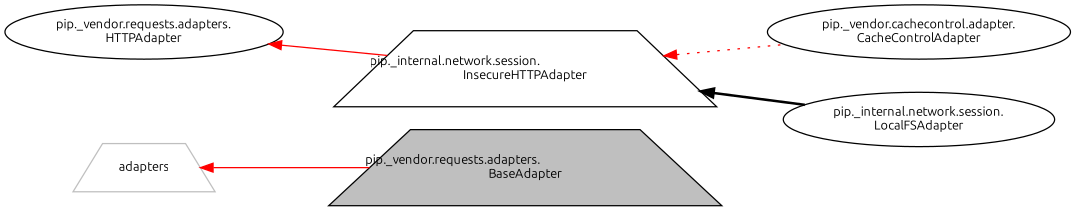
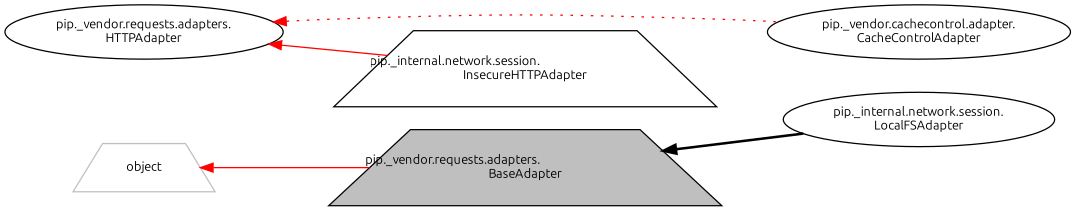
  digraph {
    fontname=Ubuntu
    rankdir=LR
    node [color=black fillcolor=white fontname=Ubuntu fontsize=10 shape=trapezium style=filled]
    edge [color=red dir=back fontname=Ubuntu fontsize=10 labelfontname=Helvetica labelfontsize=10 style=solid]
    n1 [fillcolor=grey75 fontcolor=black height=0.2 label="pip._vendor.requests.adapters.\lBaseAdapter" width=0.4]
    n2 [height=0.2 label="pip._internal.network.session.\lLocalFSAdapter" shape=ellipse width=0.4]
    n3 [height=0.2 label="pip._vendor.requests.adapters.\lHTTPAdapter" shape=ellipse width=0.4]
    n4 [height=0.2 label="pip._internal.network.session.\lInsecureHTTPAdapter" width=0.4]
    n5 [height=0.2 label="pip._vendor.cachecontrol.adapter.\lCacheControlAdapter" shape=ellipse width=0.4]
-   n6 [color=grey75 height=0.2 label=adapters width=0.4]
-   n4 -> n2 [color=black style=bold]
+   n6 [color=grey75 height=0.2 label=object width=0.4]
+   n1 -> n2 [color=black style=bold]
    n3 -> n4
-   n4 -> n5 [style=dotted]
+   n3 -> n5 [style=dotted]
    n6 -> n1
  }
